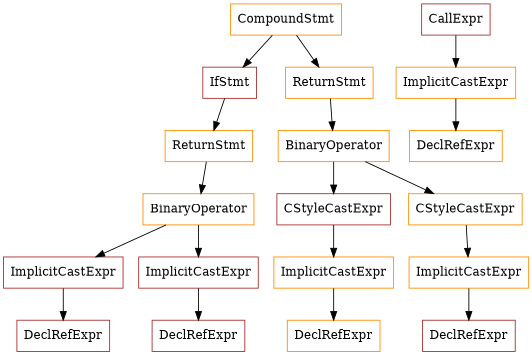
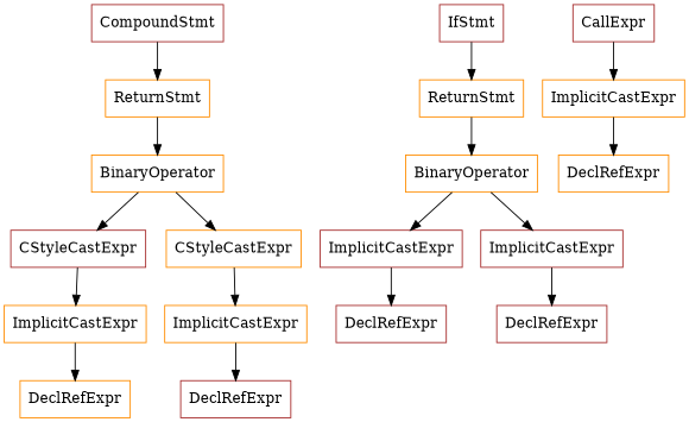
  digraph {
    node [color=darkorange shape=record]
-   n1 [label="{CompoundStmt}"]
+   n1 [color=brown label="{CompoundStmt}"]
    n2 [color=brown label="{IfStmt}"]
    n3 [label="{ReturnStmt}"]
    n4 [label="{ReturnStmt}"]
    n5 [label="{BinaryOperator}"]
    n6 [color=brown label="{CallExpr}"]
    n7 [label="{ImplicitCastExpr}"]
    n8 [label="{BinaryOperator}"]
    n9 [color=brown label="{CStyleCastExpr}"]
    n10 [label="{CStyleCastExpr}"]
    n11 [label="{DeclRefExpr}"]
    n12 [color=brown label="{ImplicitCastExpr}"]
    n13 [color=brown label="{ImplicitCastExpr}"]
    n14 [color=brown label="{DeclRefExpr}"]
    n15 [color=brown label="{DeclRefExpr}"]
    n16 [label="{ImplicitCastExpr}"]
    n17 [label="{ImplicitCastExpr}"]
    n18 [label="{DeclRefExpr}"]
    n19 [color=brown label="{DeclRefExpr}"]
-   n1 -> n2
    n1 -> n3
    n2 -> n4
    n3 -> n5
    n4 -> n8
    n5 -> n9
    n5 -> n10
    n6 -> n7
    n7 -> n11
    n8 -> n12
    n8 -> n13
    n9 -> n16
    n10 -> n17
    n12 -> n14
    n13 -> n15
    n16 -> n18
    n17 -> n19
  }
